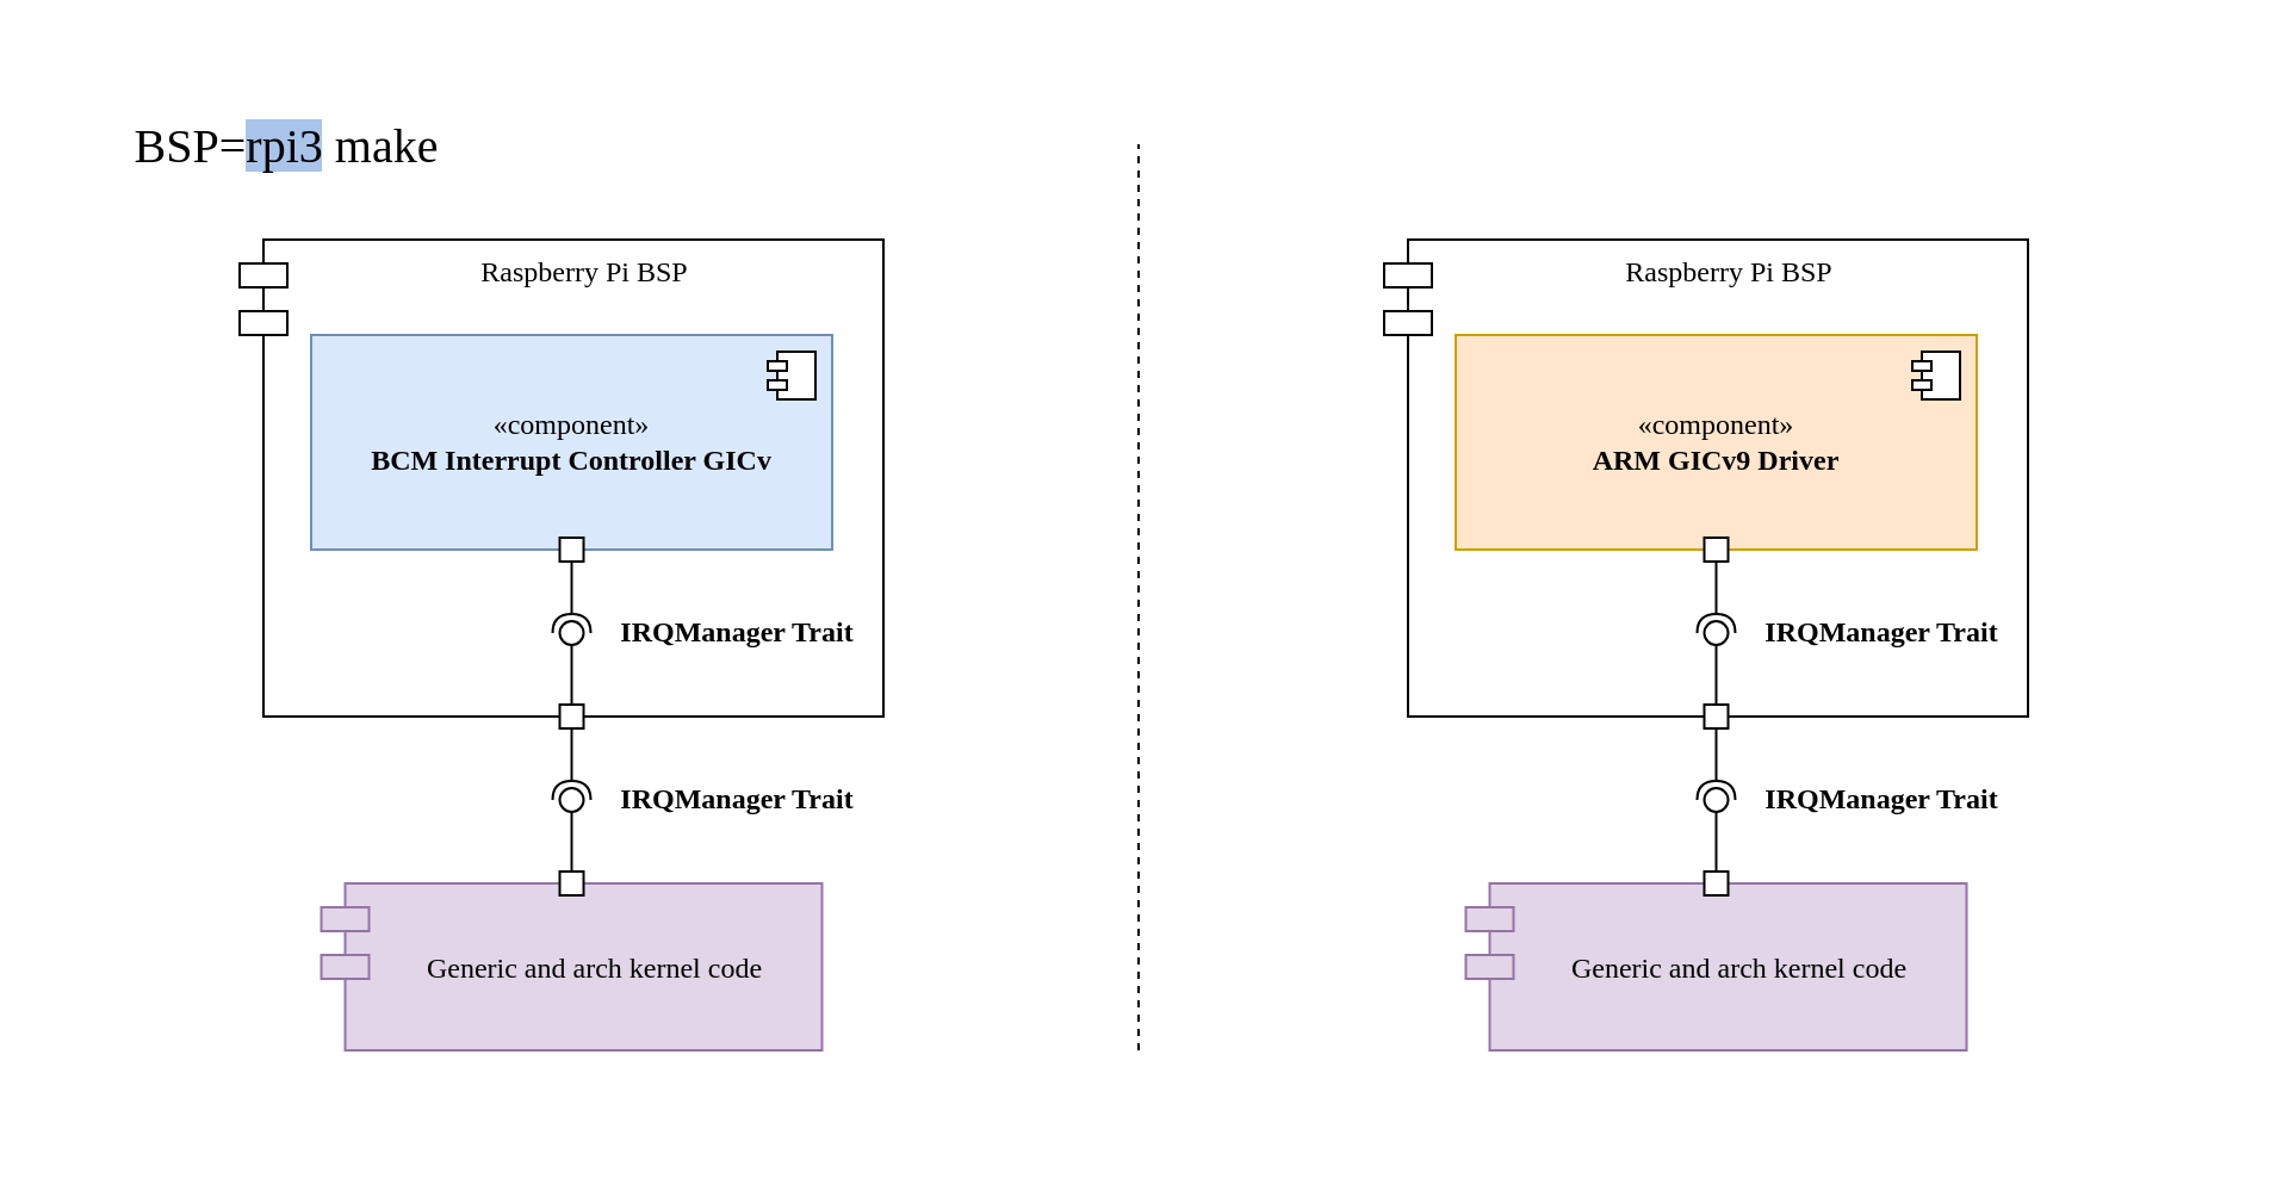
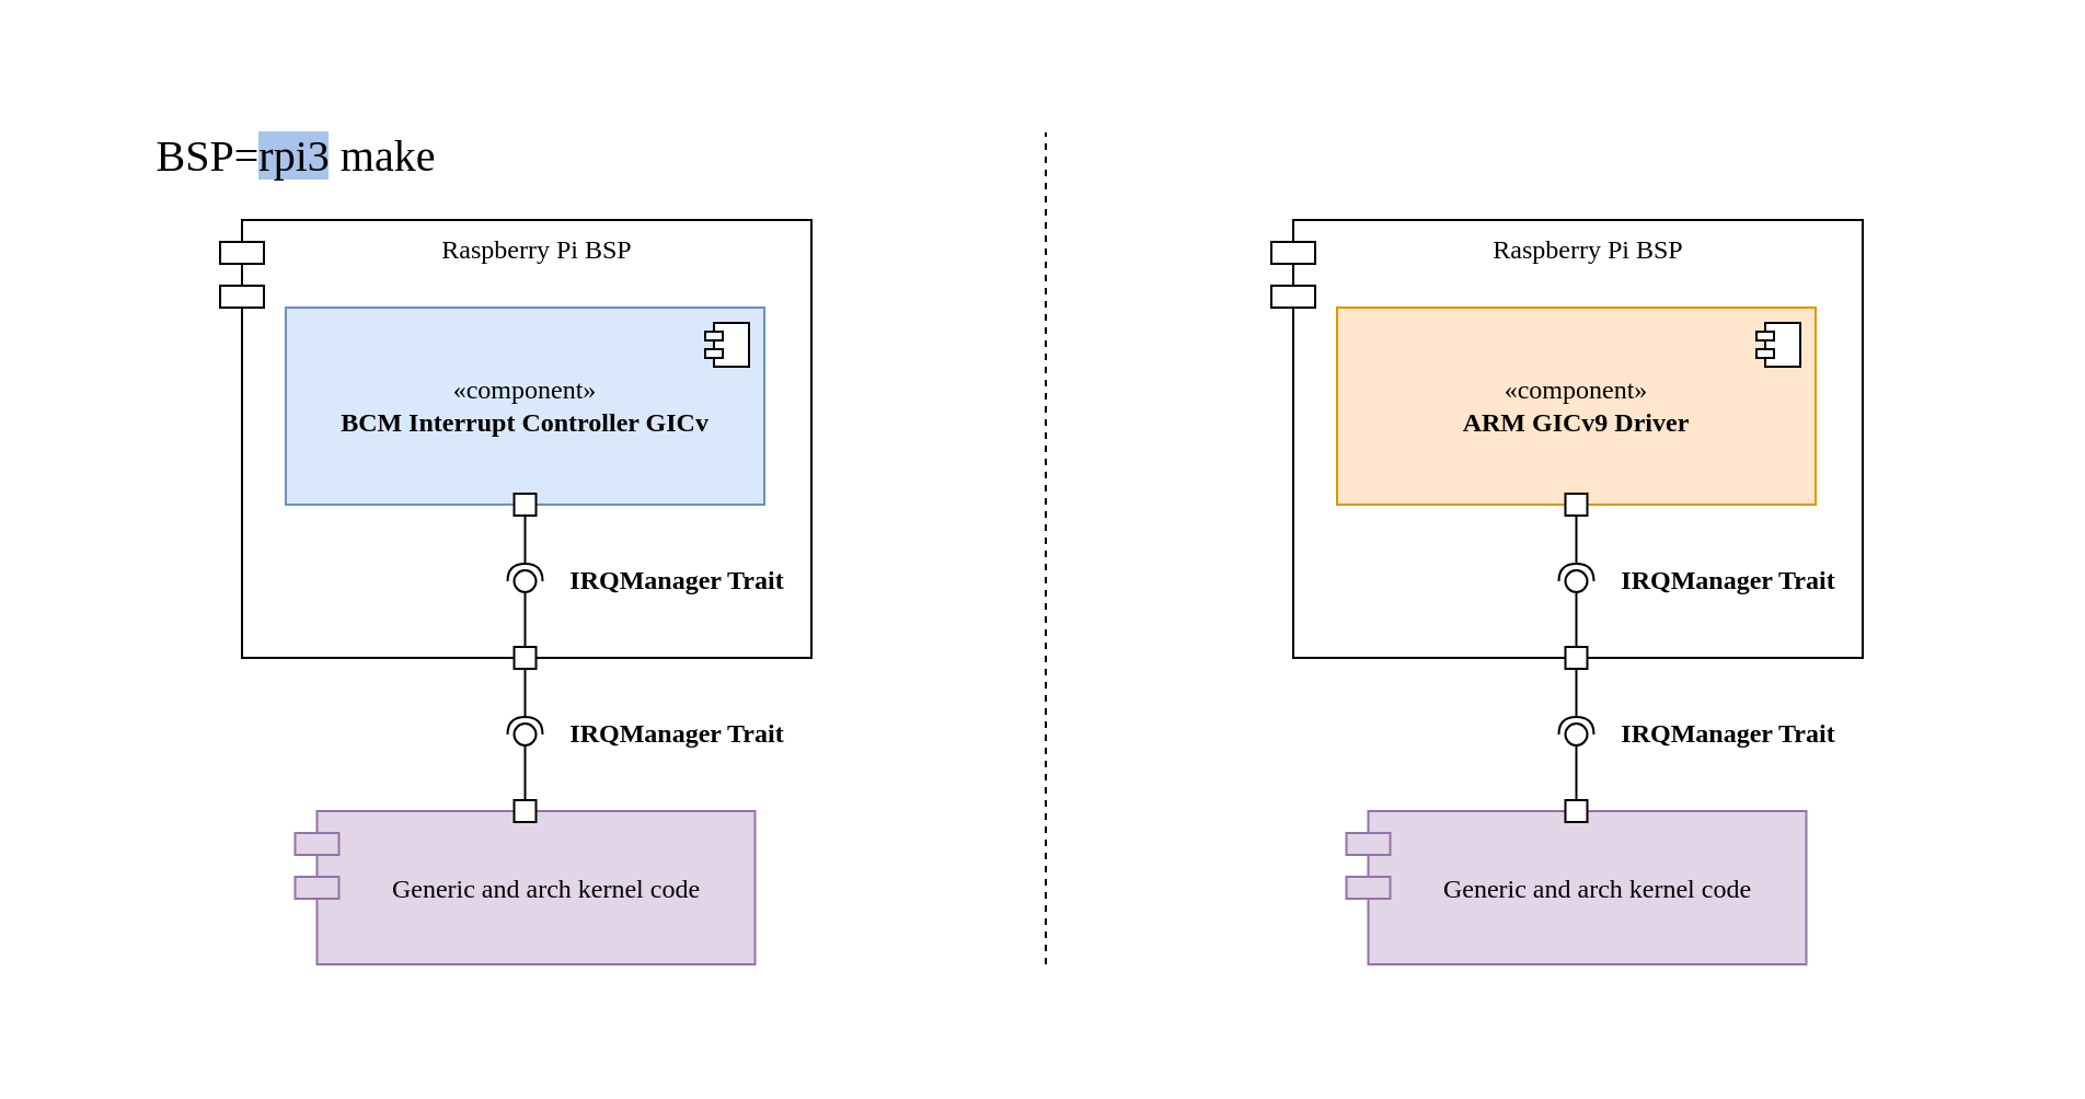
  <mxCell id="0" />
  <mxCell id="1" parent="0" />
  <mxCell id="2" value="" style="rounded=0;whiteSpace=wrap;html=1;fontFamily=Ubuntu Mono;fontSize=12;strokeColor=none;" vertex="1" parent="1"><mxGeometry width="910" height="460" as="geometry" x="20" y="20" /></mxCell>
- <mxCell id="3" value="BSP=&lt;span style=&quot;background-color: rgb(169 , 196 , 235)&quot;&gt;rpi3&lt;/span&gt; make" style="text;html=1;strokeColor=none;fillColor=none;align=center;verticalAlign=middle;whiteSpace=wrap;rounded=0;fontSize=20;fontFamily=Ubuntu Mono;" vertex="1" parent="1"><mxGeometry x="45" y="50" width="150" height="20" as="geometry" /></mxCell>
+ <mxCell id="3" value="BSP=&lt;span style=&quot;background-color: rgb(169 , 196 , 235)&quot;&gt;rpi3&lt;/span&gt; make" style="text;html=1;strokeColor=none;fillColor=none;align=center;verticalAlign=middle;whiteSpace=wrap;rounded=0;fontSize=20;fontFamily=Ubuntu Mono;" vertex="1" parent="1"><mxGeometry x="60" y="60" width="150" height="20" as="geometry" /></mxCell>
  <mxCell id="4" value="" style="endArrow=none;dashed=1;html=1;fontSize=20;fontFamily=Ubuntu Mono;" edge="1" parent="1"><mxGeometry width="50" height="50" relative="1" as="geometry"><mxPoint x="477" y="440" as="sourcePoint" /><mxPoint x="477" y="60" as="targetPoint" /></mxGeometry></mxCell>
  <mxCell id="5" value="Raspberry Pi BSP" style="shape=module;align=left;spacingLeft=20;align=center;verticalAlign=top;fontSize=12;fontFamily=Ubuntu Mono;" vertex="1" parent="1"><mxGeometry x="100" y="100" width="270" height="200" as="geometry" /></mxCell>
  <mxCell id="6" value="«component»&lt;br style=&quot;font-size: 12px;&quot;&gt;&lt;b style=&quot;font-size: 12px;&quot;&gt;BCM Interrupt Controller GICv&lt;/b&gt;" style="html=1;dropTarget=0;fontSize=12;fontFamily=Ubuntu Mono;fillColor=#dae8fc;strokeColor=#6c8ebf;" vertex="1" parent="1"><mxGeometry x="130" y="140" width="218.5" height="90" as="geometry" /></mxCell>
  <mxCell id="7" value="" style="shape=component;jettyWidth=8;jettyHeight=4;fontFamily=Ubuntu Mono;" vertex="1" parent="6"><mxGeometry x="1" width="20" height="20" relative="1" as="geometry"><mxPoint x="-27" y="7" as="offset" /></mxGeometry></mxCell>
  <mxCell id="8" value="" style="whiteSpace=wrap;html=1;aspect=fixed;fontFamily=Ubuntu Mono;fontSize=12;" vertex="1" parent="1"><mxGeometry x="234.25" y="225" width="10" height="10" as="geometry" /></mxCell>
  <mxCell id="9" value="" style="rounded=0;orthogonalLoop=1;jettySize=auto;html=1;endArrow=none;endFill=0;fontFamily=Ubuntu Mono;fontSize=12;exitX=0.5;exitY=0;exitDx=0;exitDy=0;" edge="1" target="11" parent="1" source="12"><mxGeometry relative="1" as="geometry"><mxPoint x="239.25" y="290" as="sourcePoint" /></mxGeometry></mxCell>
  <mxCell id="10" value="" style="rounded=0;orthogonalLoop=1;jettySize=auto;html=1;endArrow=halfCircle;endFill=0;entryX=0.5;entryY=0.5;entryDx=0;entryDy=0;endSize=6;strokeWidth=1;fontFamily=Ubuntu Mono;fontSize=12;exitX=0.5;exitY=1;exitDx=0;exitDy=0;" edge="1" target="11" parent="1" source="8"><mxGeometry relative="1" as="geometry"><mxPoint x="239.25" y="230" as="sourcePoint" /></mxGeometry></mxCell>
  <mxCell id="11" value="" style="ellipse;whiteSpace=wrap;html=1;fontFamily=Ubuntu Mono;fontSize=12;fontColor=#000000;align=center;strokeColor=#000000;fillColor=#ffffff;points=[];aspect=fixed;resizable=0;" vertex="1" parent="1"><mxGeometry x="234.25" y="260" width="10" height="10" as="geometry" /></mxCell>
  <mxCell id="12" value="" style="whiteSpace=wrap;html=1;aspect=fixed;fontFamily=Ubuntu Mono;fontSize=12;" vertex="1" parent="1"><mxGeometry x="234.25" y="295" width="10" height="10" as="geometry" /></mxCell>
  <mxCell id="13" value="Generic and arch kernel code" style="shape=module;align=left;spacingLeft=20;align=center;verticalAlign=middle;fontSize=12;fontFamily=Ubuntu Mono;fillColor=#e1d5e7;strokeColor=#9673a6;" vertex="1" parent="1"><mxGeometry x="134.25" y="370" width="210" height="70" as="geometry" /></mxCell>
  <mxCell id="14" value="" style="rounded=0;orthogonalLoop=1;jettySize=auto;html=1;endArrow=none;endFill=0;fontFamily=Ubuntu Mono;fontSize=12;exitX=0.5;exitY=0;exitDx=0;exitDy=0;" edge="1" parent="1" source="17" target="16"><mxGeometry relative="1" as="geometry"><mxPoint x="239.25" y="360" as="sourcePoint" /></mxGeometry></mxCell>
  <mxCell id="15" value="" style="rounded=0;orthogonalLoop=1;jettySize=auto;html=1;endArrow=halfCircle;endFill=0;entryX=0.5;entryY=0.5;entryDx=0;entryDy=0;endSize=6;strokeWidth=1;fontFamily=Ubuntu Mono;fontSize=12;exitX=0.5;exitY=1;exitDx=0;exitDy=0;" edge="1" parent="1" source="12" target="16"><mxGeometry relative="1" as="geometry"><mxPoint x="250" y="320" as="sourcePoint" /></mxGeometry></mxCell>
  <mxCell id="16" value="" style="ellipse;whiteSpace=wrap;html=1;fontFamily=Ubuntu Mono;fontSize=12;fontColor=#000000;align=center;strokeColor=#000000;fillColor=#ffffff;points=[];aspect=fixed;resizable=0;" vertex="1" parent="1"><mxGeometry x="234.25" y="330" width="10" height="10" as="geometry" /></mxCell>
  <mxCell id="17" value="" style="whiteSpace=wrap;html=1;aspect=fixed;fontFamily=Ubuntu Mono;fontSize=12;" vertex="1" parent="1"><mxGeometry x="234.25" y="365" width="10" height="10" as="geometry" /></mxCell>
  <mxCell id="18" value="IRQManager Trait" style="text;html=1;strokeColor=none;fillColor=none;align=center;verticalAlign=middle;whiteSpace=wrap;rounded=0;fontFamily=Ubuntu Mono;fontSize=12;fontStyle=1" vertex="1" parent="1"><mxGeometry x="259.25" y="255" width="100" height="20" as="geometry" /></mxCell>
  <mxCell id="19" value="IRQManager Trait" style="text;html=1;strokeColor=none;fillColor=none;align=center;verticalAlign=middle;whiteSpace=wrap;rounded=0;fontFamily=Ubuntu Mono;fontSize=12;fontStyle=1" vertex="1" parent="1"><mxGeometry x="259.25" y="325" width="100" height="20" as="geometry" /></mxCell>
  <mxCell id="20" value="Raspberry Pi BSP" style="shape=module;align=left;spacingLeft=20;align=center;verticalAlign=top;fontSize=12;fontFamily=Ubuntu Mono;" vertex="1" parent="1"><mxGeometry x="580" y="100" width="270" height="200" as="geometry" /></mxCell>
  <mxCell id="21" value="«component»&lt;br style=&quot;font-size: 12px&quot;&gt;&lt;b style=&quot;font-size: 12px&quot;&gt;ARM GICv9 Driver&lt;/b&gt;" style="html=1;dropTarget=0;fontSize=12;fontFamily=Ubuntu Mono;fillColor=#ffe6cc;strokeColor=#d79b00;" vertex="1" parent="1"><mxGeometry x="610" y="140" width="218.5" height="90" as="geometry" /></mxCell>
  <mxCell id="22" value="" style="shape=component;jettyWidth=8;jettyHeight=4;fontFamily=Ubuntu Mono;" vertex="1" parent="21"><mxGeometry x="1" width="20" height="20" relative="1" as="geometry"><mxPoint x="-27" y="7" as="offset" /></mxGeometry></mxCell>
  <mxCell id="23" value="" style="whiteSpace=wrap;html=1;aspect=fixed;fontFamily=Ubuntu Mono;fontSize=12;" vertex="1" parent="1"><mxGeometry x="714.25" y="225" width="10" height="10" as="geometry" /></mxCell>
  <mxCell id="24" value="" style="rounded=0;orthogonalLoop=1;jettySize=auto;html=1;endArrow=none;endFill=0;fontFamily=Ubuntu Mono;fontSize=12;exitX=0.5;exitY=0;exitDx=0;exitDy=0;" edge="1" parent="1" source="27" target="26"><mxGeometry relative="1" as="geometry"><mxPoint x="719.25" y="290" as="sourcePoint" /></mxGeometry></mxCell>
  <mxCell id="25" value="" style="rounded=0;orthogonalLoop=1;jettySize=auto;html=1;endArrow=halfCircle;endFill=0;entryX=0.5;entryY=0.5;entryDx=0;entryDy=0;endSize=6;strokeWidth=1;fontFamily=Ubuntu Mono;fontSize=12;exitX=0.5;exitY=1;exitDx=0;exitDy=0;" edge="1" parent="1" source="23" target="26"><mxGeometry relative="1" as="geometry"><mxPoint x="719.25" y="230" as="sourcePoint" /></mxGeometry></mxCell>
  <mxCell id="26" value="" style="ellipse;whiteSpace=wrap;html=1;fontFamily=Ubuntu Mono;fontSize=12;fontColor=#000000;align=center;strokeColor=#000000;fillColor=#ffffff;points=[];aspect=fixed;resizable=0;" vertex="1" parent="1"><mxGeometry x="714.25" y="260" width="10" height="10" as="geometry" /></mxCell>
  <mxCell id="27" value="" style="whiteSpace=wrap;html=1;aspect=fixed;fontFamily=Ubuntu Mono;fontSize=12;" vertex="1" parent="1"><mxGeometry x="714.25" y="295" width="10" height="10" as="geometry" /></mxCell>
  <mxCell id="28" value="Generic and arch kernel code" style="shape=module;align=left;spacingLeft=20;align=center;verticalAlign=middle;fontSize=12;fontFamily=Ubuntu Mono;fillColor=#e1d5e7;strokeColor=#9673a6;" vertex="1" parent="1"><mxGeometry x="614.25" y="370" width="210" height="70" as="geometry" /></mxCell>
  <mxCell id="29" value="" style="rounded=0;orthogonalLoop=1;jettySize=auto;html=1;endArrow=none;endFill=0;fontFamily=Ubuntu Mono;fontSize=12;exitX=0.5;exitY=0;exitDx=0;exitDy=0;" edge="1" parent="1" source="32" target="31"><mxGeometry relative="1" as="geometry"><mxPoint x="719.25" y="360" as="sourcePoint" /></mxGeometry></mxCell>
  <mxCell id="30" value="" style="rounded=0;orthogonalLoop=1;jettySize=auto;html=1;endArrow=halfCircle;endFill=0;entryX=0.5;entryY=0.5;entryDx=0;entryDy=0;endSize=6;strokeWidth=1;fontFamily=Ubuntu Mono;fontSize=12;exitX=0.5;exitY=1;exitDx=0;exitDy=0;" edge="1" parent="1" source="27" target="31"><mxGeometry relative="1" as="geometry"><mxPoint x="730" y="320" as="sourcePoint" /></mxGeometry></mxCell>
  <mxCell id="31" value="" style="ellipse;whiteSpace=wrap;html=1;fontFamily=Ubuntu Mono;fontSize=12;fontColor=#000000;align=center;strokeColor=#000000;fillColor=#ffffff;points=[];aspect=fixed;resizable=0;" vertex="1" parent="1"><mxGeometry x="714.25" y="330" width="10" height="10" as="geometry" /></mxCell>
  <mxCell id="32" value="" style="whiteSpace=wrap;html=1;aspect=fixed;fontFamily=Ubuntu Mono;fontSize=12;" vertex="1" parent="1"><mxGeometry x="714.25" y="365" width="10" height="10" as="geometry" /></mxCell>
  <mxCell id="33" value="IRQManager Trait" style="text;html=1;strokeColor=none;fillColor=none;align=center;verticalAlign=middle;whiteSpace=wrap;rounded=0;fontFamily=Ubuntu Mono;fontSize=12;fontStyle=1" vertex="1" parent="1"><mxGeometry x="739.25" y="255" width="100" height="20" as="geometry" /></mxCell>
  <mxCell id="34" value="IRQManager Trait" style="text;html=1;strokeColor=none;fillColor=none;align=center;verticalAlign=middle;whiteSpace=wrap;rounded=0;fontFamily=Ubuntu Mono;fontSize=12;fontStyle=1" vertex="1" parent="1"><mxGeometry x="739.25" y="325" width="100" height="20" as="geometry" /></mxCell>
